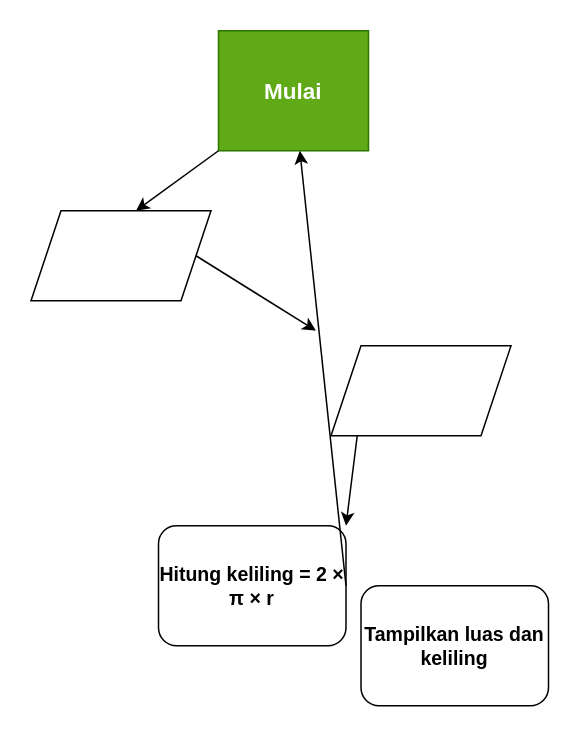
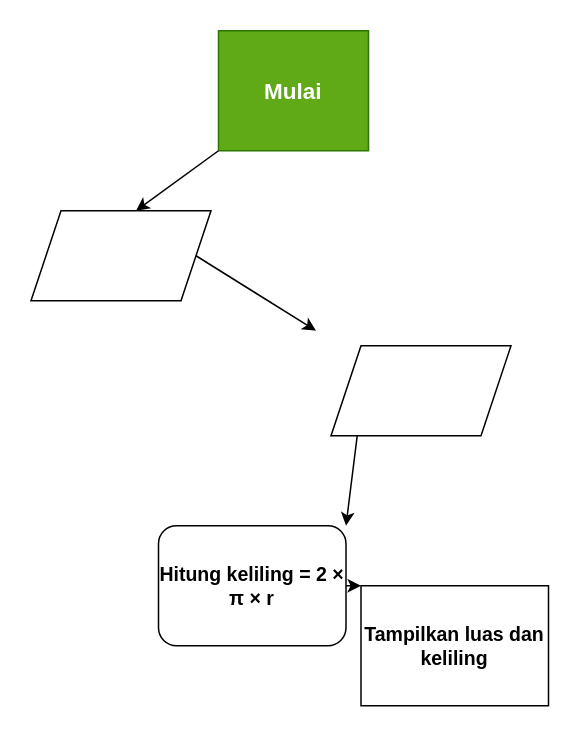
  <mxCell id="0" />
  <mxCell id="1" parent="0" />
  <mxCell id="2" value="&lt;b&gt;&lt;font style=&quot;font-size: 15px;&quot;&gt;Mulai&lt;/font&gt;&lt;/b&gt;" style="whiteSpace=wrap;html=1;fillColor=#60a917;fontColor=#ffffff;strokeColor=#2D7600;rounded=0;" parent="1" vertex="1"><mxGeometry x="145" y="20" width="100" height="80" as="geometry" /></mxCell>
  <mxCell id="3" value="" style="endArrow=classic;html=1;exitX=0;exitY=1;exitDx=0;exitDy=0;" parent="1" source="2" edge="1"><mxGeometry width="50" height="50" relative="1" as="geometry"><mxPoint x="170" y="340" as="sourcePoint" /><mxPoint x="90" y="140" as="targetPoint" /></mxGeometry></mxCell>
  <mxCell id="4" value="" style="endArrow=classic;html=1;exitX=1;exitY=0.5;exitDx=0;exitDy=0;" parent="1" edge="1" source="9"><mxGeometry width="50" height="50" relative="1" as="geometry"><mxPoint x="147" y="190" as="sourcePoint" /><mxPoint x="210" y="220" as="targetPoint" /><Array as="points" /></mxGeometry></mxCell>
  <mxCell id="5" value="&lt;b&gt;&lt;font style=&quot;font-size: 13px;&quot;&gt;Hitung keliling = 2 × π × r&lt;/font&gt;&lt;/b&gt;" style="rounded=1;whiteSpace=wrap;html=1;" parent="1" vertex="1"><mxGeometry x="105" y="350" width="125" height="80" as="geometry" /></mxCell>
- <mxCell id="6" value="&lt;b&gt;&lt;font style=&quot;font-size: 13px;&quot;&gt;Tampilkan luas dan keliling&lt;/font&gt;&lt;/b&gt;" style="rounded=1;whiteSpace=wrap;html=1;" parent="1" vertex="1"><mxGeometry x="240" y="390" width="125" height="80" as="geometry" /></mxCell>
+ <mxCell id="6" value="&lt;b&gt;&lt;font style=&quot;font-size: 13px;&quot;&gt;Tampilkan luas dan keliling&lt;/font&gt;&lt;/b&gt;" style="whiteSpace=wrap;html=1;rounded=0;" parent="1" vertex="1"><mxGeometry x="240" y="390" width="125" height="80" as="geometry" /></mxCell>
  <mxCell id="7" value="" style="endArrow=classic;html=1;entryX=1;entryY=0;entryDx=0;entryDy=0;" parent="1" target="5" edge="1"><mxGeometry width="50" height="50" relative="1" as="geometry"><mxPoint x="240" y="270" as="sourcePoint" /><mxPoint x="160" y="350" as="targetPoint" /></mxGeometry></mxCell>
- <mxCell id="8" value="" style="endArrow=classic;html=1;exitX=1;exitY=0.5;exitDx=0;exitDy=0;" parent="1" source="5" target="2" edge="1"><mxGeometry width="50" height="50" relative="1" as="geometry"><mxPoint x="160" y="370" as="sourcePoint" /><mxPoint x="210" y="320" as="targetPoint" /></mxGeometry></mxCell>
+ <mxCell id="8" value="" style="endArrow=classic;html=1;entryX=0;entryY=0;entryDx=0;entryDy=0;exitX=1;exitY=0.5;exitDx=0;exitDy=0;" parent="1" source="5" target="6" edge="1"><mxGeometry width="50" height="50" relative="1" as="geometry"><mxPoint x="160" y="370" as="sourcePoint" /><mxPoint x="210" y="320" as="targetPoint" /></mxGeometry></mxCell>
  <mxCell id="9" value="" style="shape=parallelogram;perimeter=parallelogramPerimeter;whiteSpace=wrap;html=1;fixedSize=1;" vertex="1" parent="1"><mxGeometry x="20" y="140" width="120" height="60" as="geometry" /></mxCell>
  <mxCell id="10" value="" style="shape=parallelogram;perimeter=parallelogramPerimeter;whiteSpace=wrap;html=1;fixedSize=1;" vertex="1" parent="1"><mxGeometry x="220" y="230" width="120" height="60" as="geometry" /></mxCell>
